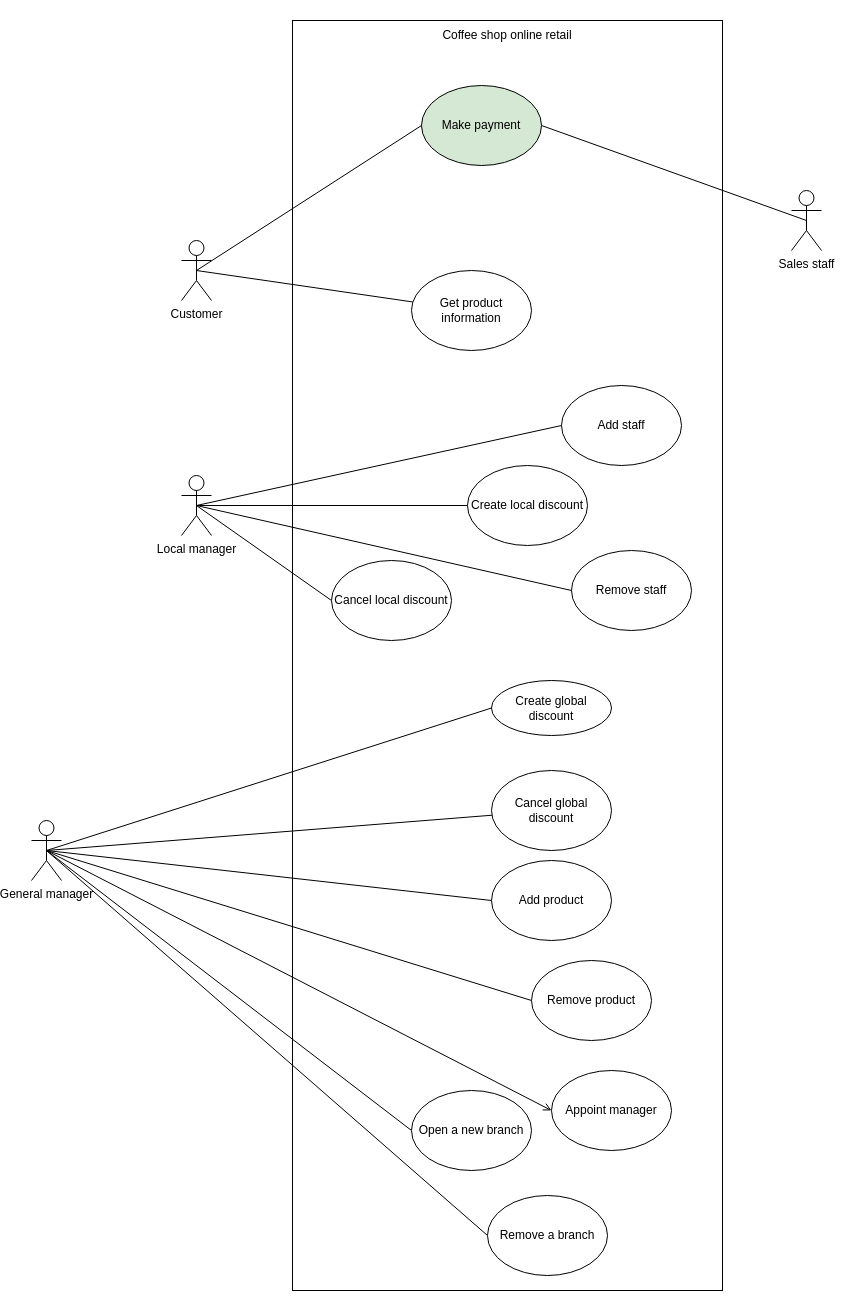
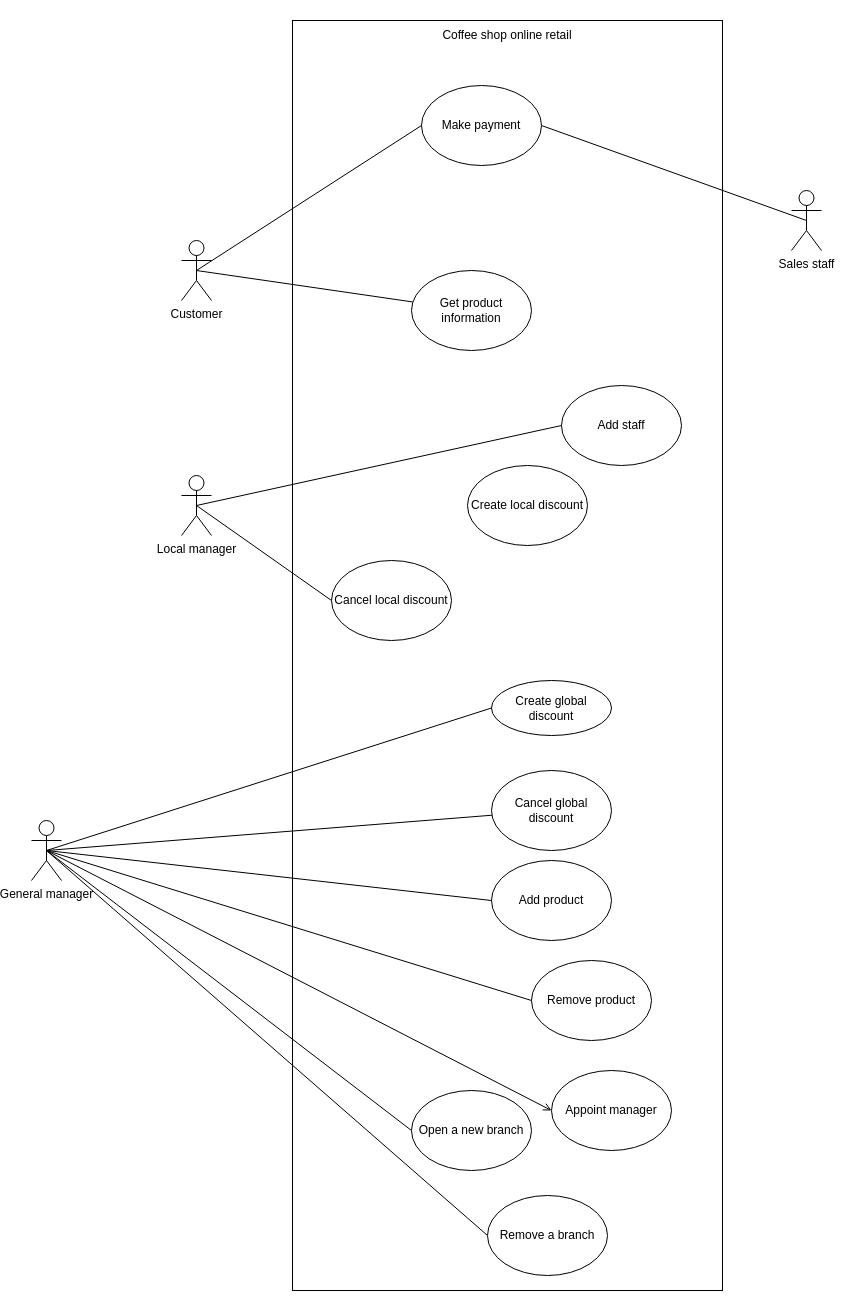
  <mxCell id="0" />
  <mxCell id="1" parent="0" />
  <mxCell id="2" value="" style="rounded=0;whiteSpace=wrap;html=1;" parent="1" vertex="1"><mxGeometry x="281" y="20" width="430" height="1270" as="geometry" /></mxCell>
  <mxCell id="3" value="Coffee shop online retail" style="text;html=1;strokeColor=none;fillColor=none;align=center;verticalAlign=middle;whiteSpace=wrap;rounded=0;" parent="1" vertex="1"><mxGeometry x="416" y="20" width="160" height="30" as="geometry" /></mxCell>
  <mxCell id="4" style="edgeStyle=none;rounded=0;orthogonalLoop=1;jettySize=auto;html=1;exitX=0.5;exitY=0.5;exitDx=0;exitDy=0;exitPerimeter=0;startArrow=none;startFill=0;endArrow=none;endFill=0;entryX=1;entryY=0.5;entryDx=0;entryDy=0;" parent="1" source="5" target="6" edge="1"><mxGeometry relative="1" as="geometry" /></mxCell>
  <mxCell id="5" value="Sales staff" style="shape=umlActor;verticalLabelPosition=bottom;verticalAlign=top;html=1;outlineConnect=0;" parent="1" vertex="1"><mxGeometry x="780" y="190" width="30" height="60" as="geometry" /></mxCell>
- <mxCell id="6" value="Make payment" style="ellipse;whiteSpace=wrap;html=1;fillColor=#d5e8d4;" parent="1" vertex="1"><mxGeometry x="410" y="85" width="120" height="80" as="geometry" /></mxCell>
- <mxCell id="7" style="edgeStyle=none;rounded=0;orthogonalLoop=1;jettySize=auto;html=1;exitX=0.5;exitY=0.5;exitDx=0;exitDy=0;exitPerimeter=0;entryX=0;entryY=0.5;entryDx=0;entryDy=0;startArrow=none;startFill=0;endArrow=none;endFill=0;" parent="1" source="11" target="20" edge="1"><mxGeometry relative="1" as="geometry" /></mxCell>
+ <mxCell id="6" value="Make payment" style="ellipse;whiteSpace=wrap;html=1;" parent="1" vertex="1"><mxGeometry x="410" y="85" width="120" height="80" as="geometry" /></mxCell>
  <mxCell id="8" style="edgeStyle=none;rounded=0;orthogonalLoop=1;jettySize=auto;html=1;exitX=0.5;exitY=0.5;exitDx=0;exitDy=0;exitPerimeter=0;entryX=0;entryY=0.5;entryDx=0;entryDy=0;endArrow=none;endFill=0;" parent="1" source="11" target="28" edge="1"><mxGeometry relative="1" as="geometry" /></mxCell>
  <mxCell id="9" style="rounded=0;orthogonalLoop=1;jettySize=auto;html=1;exitX=0.5;exitY=0.5;exitDx=0;exitDy=0;exitPerimeter=0;entryX=0;entryY=0.5;entryDx=0;entryDy=0;endArrow=none;endFill=0;" parent="1" source="11" target="30" edge="1"><mxGeometry relative="1" as="geometry" /></mxCell>
- <mxCell id="10" style="edgeStyle=none;rounded=0;orthogonalLoop=1;jettySize=auto;html=1;exitX=0.5;exitY=0.5;exitDx=0;exitDy=0;exitPerimeter=0;entryX=0;entryY=0.5;entryDx=0;entryDy=0;endArrow=none;endFill=0;" parent="1" source="11" target="31" edge="1"><mxGeometry relative="1" as="geometry" /></mxCell>
  <mxCell id="11" value="Local manager" style="shape=umlActor;verticalLabelPosition=bottom;verticalAlign=top;html=1;outlineConnect=0;" parent="1" vertex="1"><mxGeometry x="170" y="475" width="30" height="60" as="geometry" /></mxCell>
  <mxCell id="12" style="edgeStyle=none;rounded=0;orthogonalLoop=1;jettySize=auto;html=1;exitX=0.5;exitY=0.5;exitDx=0;exitDy=0;exitPerimeter=0;entryX=0;entryY=0.5;entryDx=0;entryDy=0;startArrow=none;startFill=0;endArrow=none;endFill=0;" parent="1" source="19" target="21" edge="1"><mxGeometry relative="1" as="geometry" /></mxCell>
  <mxCell id="13" style="edgeStyle=none;rounded=0;orthogonalLoop=1;jettySize=auto;html=1;exitX=0.5;exitY=0.5;exitDx=0;exitDy=0;exitPerimeter=0;entryX=0;entryY=0.5;entryDx=0;entryDy=0;startArrow=none;startFill=0;endArrow=none;endFill=0;" parent="1" source="19" target="22" edge="1"><mxGeometry relative="1" as="geometry" /></mxCell>
  <mxCell id="14" style="edgeStyle=none;rounded=0;orthogonalLoop=1;jettySize=auto;html=1;exitX=0.5;exitY=0.5;exitDx=0;exitDy=0;exitPerimeter=0;entryX=0;entryY=0.5;entryDx=0;entryDy=0;startArrow=none;startFill=0;endArrow=none;endFill=0;" parent="1" source="19" target="23" edge="1"><mxGeometry relative="1" as="geometry" /></mxCell>
  <mxCell id="15" style="rounded=0;orthogonalLoop=1;jettySize=auto;html=1;exitX=0.5;exitY=0.5;exitDx=0;exitDy=0;exitPerimeter=0;endArrow=none;endFill=0;" parent="1" source="19" target="29" edge="1"><mxGeometry relative="1" as="geometry" /></mxCell>
  <mxCell id="16" style="edgeStyle=none;rounded=0;orthogonalLoop=1;jettySize=auto;html=1;exitX=0.5;exitY=0.5;exitDx=0;exitDy=0;exitPerimeter=0;entryX=0;entryY=0.5;entryDx=0;entryDy=0;endArrow=open;endFill=0;" parent="1" source="19" target="32" edge="1"><mxGeometry relative="1" as="geometry" /></mxCell>
  <mxCell id="17" style="edgeStyle=none;rounded=0;orthogonalLoop=1;jettySize=auto;html=1;exitX=0.5;exitY=0.5;exitDx=0;exitDy=0;exitPerimeter=0;entryX=0;entryY=0.5;entryDx=0;entryDy=0;endArrow=none;endFill=0;" edge="1" parent="1" source="19" target="33"><mxGeometry relative="1" as="geometry" /></mxCell>
  <mxCell id="18" style="edgeStyle=none;rounded=0;orthogonalLoop=1;jettySize=auto;html=1;exitX=0.5;exitY=0.5;exitDx=0;exitDy=0;exitPerimeter=0;entryX=0;entryY=0.5;entryDx=0;entryDy=0;endArrow=none;endFill=0;" edge="1" parent="1" source="19" target="34"><mxGeometry relative="1" as="geometry" /></mxCell>
  <mxCell id="19" value="General manager" style="shape=umlActor;verticalLabelPosition=bottom;verticalAlign=top;html=1;outlineConnect=0;" parent="1" vertex="1"><mxGeometry x="20" y="820" width="30" height="60" as="geometry" /></mxCell>
  <mxCell id="20" value="Create local discount" style="ellipse;whiteSpace=wrap;html=1;" parent="1" vertex="1"><mxGeometry x="456" y="465" width="120" height="80" as="geometry" /></mxCell>
  <mxCell id="21" value="Create global discount" style="ellipse;whiteSpace=wrap;html=1;" parent="1" vertex="1"><mxGeometry x="480" y="680" width="120" height="55" as="geometry" /></mxCell>
  <mxCell id="22" value="Add product" style="ellipse;whiteSpace=wrap;html=1;" parent="1" vertex="1"><mxGeometry x="480" y="860" width="120" height="80" as="geometry" /></mxCell>
  <mxCell id="23" value="Remove product" style="ellipse;whiteSpace=wrap;html=1;" parent="1" vertex="1"><mxGeometry x="520" y="960" width="120" height="80" as="geometry" /></mxCell>
  <mxCell id="24" style="rounded=0;orthogonalLoop=1;jettySize=auto;html=1;exitX=0.5;exitY=0.5;exitDx=0;exitDy=0;exitPerimeter=0;endArrow=none;endFill=0;" parent="1" source="25" target="27" edge="1"><mxGeometry relative="1" as="geometry" /></mxCell>
  <mxCell id="25" value="Customer" style="shape=umlActor;verticalLabelPosition=bottom;verticalAlign=top;html=1;outlineConnect=0;" parent="1" vertex="1"><mxGeometry x="170" y="240" width="30" height="60" as="geometry" /></mxCell>
  <mxCell id="26" style="rounded=0;orthogonalLoop=1;jettySize=auto;html=1;exitX=0.5;exitY=0.5;exitDx=0;exitDy=0;exitPerimeter=0;entryX=0;entryY=0.5;entryDx=0;entryDy=0;endArrow=none;endFill=0;" parent="1" source="25" target="6" edge="1"><mxGeometry relative="1" as="geometry" /></mxCell>
  <mxCell id="27" value="Get product information" style="ellipse;whiteSpace=wrap;html=1;" parent="1" vertex="1"><mxGeometry x="400" y="270" width="120" height="80" as="geometry" /></mxCell>
  <mxCell id="28" value="Cancel local discount" style="ellipse;whiteSpace=wrap;html=1;" parent="1" vertex="1"><mxGeometry x="320" y="560" width="120" height="80" as="geometry" /></mxCell>
  <mxCell id="29" value="Cancel global discount" style="ellipse;whiteSpace=wrap;html=1;" parent="1" vertex="1"><mxGeometry x="480" y="770" width="120" height="80" as="geometry" /></mxCell>
  <mxCell id="30" value="Add staff" style="ellipse;whiteSpace=wrap;html=1;" parent="1" vertex="1"><mxGeometry x="550" y="385" width="120" height="80" as="geometry" /></mxCell>
- <mxCell id="31" value="Remove staff" style="ellipse;whiteSpace=wrap;html=1;" parent="1" vertex="1"><mxGeometry x="560" y="550" width="120" height="80" as="geometry" /></mxCell>
  <mxCell id="32" value="Appoint manager" style="ellipse;whiteSpace=wrap;html=1;" parent="1" vertex="1"><mxGeometry x="540" y="1070" width="120" height="80" as="geometry" /></mxCell>
  <mxCell id="33" value="Open a new branch" style="ellipse;whiteSpace=wrap;html=1;" vertex="1" parent="1"><mxGeometry x="400" y="1090" width="120" height="80" as="geometry" /></mxCell>
  <mxCell id="34" value="Remove a branch" style="ellipse;whiteSpace=wrap;html=1;" vertex="1" parent="1"><mxGeometry x="476" y="1195" width="120" height="80" as="geometry" /></mxCell>
